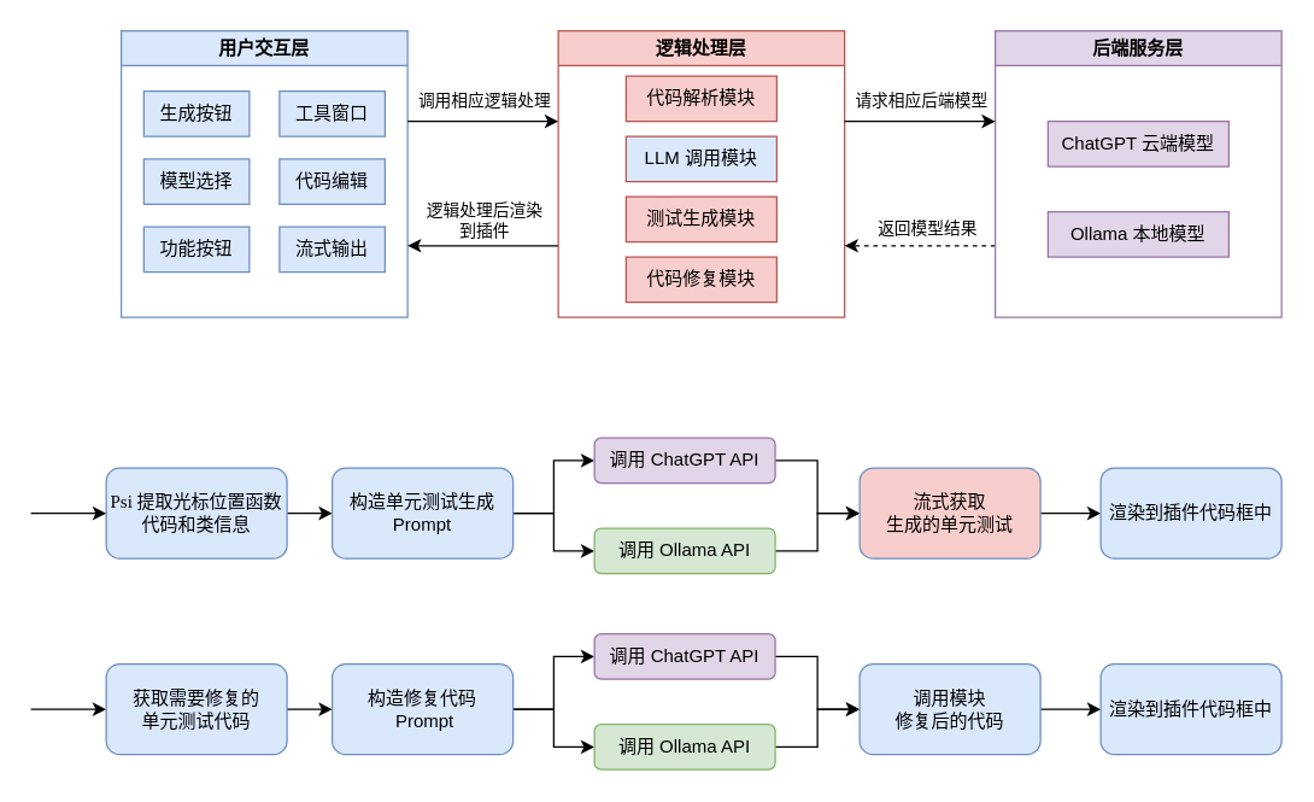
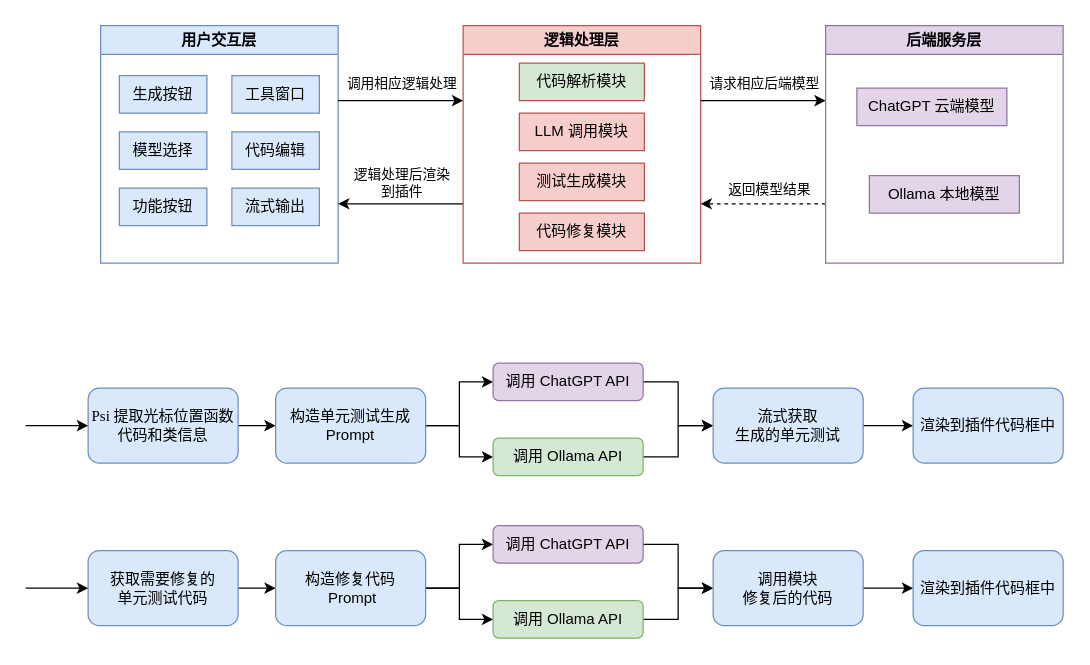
  <mxCell id="0" />
  <mxCell id="1" parent="0" />
  <mxCell id="2" value="" style="edgeStyle=orthogonalEdgeStyle;rounded=0;orthogonalLoop=1;jettySize=auto;html=1;" edge="1" parent="1" source="3" target="7"><mxGeometry relative="1" as="geometry" /></mxCell>
  <mxCell id="3" value="&lt;p class=&quot;MsoNormal&quot;&gt;&lt;span style=&quot;mso-spacerun:'yes';font-family:宋体;mso-bidi-font-family:'Times New Roman';&lt;br/&gt;font-size:10.5pt;mso-font-kerning:1.0pt;&quot;&gt;&lt;font face=&quot;宋体&quot;&gt;Psi 提取光标位置函数代码和类信息&lt;/font&gt;&lt;/span&gt;&lt;/p&gt;" style="rounded=1;whiteSpace=wrap;html=1;fillColor=#dae8fc;strokeColor=#6c8ebf;" vertex="1" parent="1"><mxGeometry x="70" y="310" width="120" height="60" as="geometry" /></mxCell>
  <mxCell id="4" value="" style="endArrow=classic;html=1;rounded=0;entryX=0;entryY=0.5;entryDx=0;entryDy=0;" edge="1" parent="1" target="3"><mxGeometry width="50" height="50" relative="1" as="geometry"><mxPoint x="20" y="340" as="sourcePoint" /><mxPoint x="80" y="340" as="targetPoint" /></mxGeometry></mxCell>
  <mxCell id="5" value="" style="edgeStyle=orthogonalEdgeStyle;rounded=0;orthogonalLoop=1;jettySize=auto;html=1;entryX=0;entryY=0.5;entryDx=0;entryDy=0;" edge="1" parent="1" source="7" target="9"><mxGeometry relative="1" as="geometry" /></mxCell>
  <mxCell id="6" style="edgeStyle=orthogonalEdgeStyle;rounded=0;orthogonalLoop=1;jettySize=auto;html=1;exitX=1;exitY=0.5;exitDx=0;exitDy=0;entryX=0;entryY=0.5;entryDx=0;entryDy=0;" edge="1" parent="1" source="7" target="11"><mxGeometry relative="1" as="geometry" /></mxCell>
  <mxCell id="7" value="构造单元测试生成Prompt" style="whiteSpace=wrap;html=1;rounded=1;fillColor=#dae8fc;strokeColor=#6c8ebf;" vertex="1" parent="1"><mxGeometry x="220" y="310" width="120" height="60" as="geometry" /></mxCell>
  <mxCell id="8" value="" style="edgeStyle=orthogonalEdgeStyle;rounded=0;orthogonalLoop=1;jettySize=auto;html=1;" edge="1" parent="1" source="9" target="13"><mxGeometry relative="1" as="geometry" /></mxCell>
  <mxCell id="9" value="调用 ChatGPT API" style="whiteSpace=wrap;html=1;rounded=1;fillColor=#e1d5e7;strokeColor=#9673a6;" vertex="1" parent="1"><mxGeometry x="394" y="290" width="120" height="30" as="geometry" /></mxCell>
  <mxCell id="10" style="edgeStyle=orthogonalEdgeStyle;rounded=0;orthogonalLoop=1;jettySize=auto;html=1;exitX=1;exitY=0.5;exitDx=0;exitDy=0;entryX=0;entryY=0.5;entryDx=0;entryDy=0;" edge="1" parent="1" source="11" target="13"><mxGeometry relative="1" as="geometry" /></mxCell>
  <mxCell id="11" value="调用 Ollama API" style="whiteSpace=wrap;html=1;rounded=1;fillColor=#d5e8d4;strokeColor=#82b366;" vertex="1" parent="1"><mxGeometry x="394" y="350" width="120" height="30" as="geometry" /></mxCell>
  <mxCell id="12" value="" style="edgeStyle=orthogonalEdgeStyle;rounded=0;orthogonalLoop=1;jettySize=auto;html=1;" edge="1" parent="1" source="13" target="26"><mxGeometry relative="1" as="geometry" /></mxCell>
- <mxCell id="13" value="&lt;div&gt;流式获取&lt;/div&gt;&lt;div&gt;生成的单元测试&lt;/div&gt;" style="rounded=1;whiteSpace=wrap;html=1;fillColor=#f8cecc;strokeColor=#6c8ebf;" vertex="1" parent="1"><mxGeometry x="570" y="310" width="120" height="60" as="geometry" /></mxCell>
+ <mxCell id="13" value="&lt;div&gt;流式获取&lt;/div&gt;&lt;div&gt;生成的单元测试&lt;/div&gt;" style="rounded=1;whiteSpace=wrap;html=1;fillColor=#dae8fc;strokeColor=#6c8ebf;" vertex="1" parent="1"><mxGeometry x="570" y="310" width="120" height="60" as="geometry" /></mxCell>
  <mxCell id="14" value="" style="edgeStyle=orthogonalEdgeStyle;rounded=0;orthogonalLoop=1;jettySize=auto;html=1;" edge="1" parent="1" source="15" target="19"><mxGeometry relative="1" as="geometry" /></mxCell>
  <mxCell id="15" value="&lt;div&gt;获取需要修复的&lt;/div&gt;&lt;div&gt;单元测试代码&lt;/div&gt;" style="rounded=1;whiteSpace=wrap;html=1;fillColor=#dae8fc;strokeColor=#6c8ebf;" vertex="1" parent="1"><mxGeometry x="70" y="440" width="120" height="60" as="geometry" /></mxCell>
  <mxCell id="16" value="" style="endArrow=classic;html=1;rounded=0;entryX=0;entryY=0.5;entryDx=0;entryDy=0;" edge="1" parent="1" target="15"><mxGeometry width="50" height="50" relative="1" as="geometry"><mxPoint x="20" y="470" as="sourcePoint" /><mxPoint x="80" y="470" as="targetPoint" /></mxGeometry></mxCell>
  <mxCell id="17" value="" style="edgeStyle=orthogonalEdgeStyle;rounded=0;orthogonalLoop=1;jettySize=auto;html=1;entryX=0;entryY=0.5;entryDx=0;entryDy=0;" edge="1" parent="1" source="19" target="21"><mxGeometry relative="1" as="geometry" /></mxCell>
  <mxCell id="18" style="edgeStyle=orthogonalEdgeStyle;rounded=0;orthogonalLoop=1;jettySize=auto;html=1;exitX=1;exitY=0.5;exitDx=0;exitDy=0;entryX=0;entryY=0.5;entryDx=0;entryDy=0;" edge="1" parent="1" source="19" target="23"><mxGeometry relative="1" as="geometry" /></mxCell>
  <mxCell id="19" value="&lt;div&gt;构造修复代码&lt;/div&gt;&lt;div&gt;&amp;nbsp;Prompt&lt;/div&gt;" style="whiteSpace=wrap;html=1;rounded=1;fillColor=#dae8fc;strokeColor=#6c8ebf;" vertex="1" parent="1"><mxGeometry x="220" y="440" width="120" height="60" as="geometry" /></mxCell>
  <mxCell id="20" value="" style="edgeStyle=orthogonalEdgeStyle;rounded=0;orthogonalLoop=1;jettySize=auto;html=1;" edge="1" parent="1" source="21" target="25"><mxGeometry relative="1" as="geometry" /></mxCell>
  <mxCell id="21" value="调用 ChatGPT API" style="whiteSpace=wrap;html=1;rounded=1;fillColor=#e1d5e7;strokeColor=#9673a6;" vertex="1" parent="1"><mxGeometry x="394" y="420" width="120" height="30" as="geometry" /></mxCell>
  <mxCell id="22" style="edgeStyle=orthogonalEdgeStyle;rounded=0;orthogonalLoop=1;jettySize=auto;html=1;exitX=1;exitY=0.5;exitDx=0;exitDy=0;entryX=0;entryY=0.5;entryDx=0;entryDy=0;" edge="1" parent="1" source="23" target="25"><mxGeometry relative="1" as="geometry" /></mxCell>
  <mxCell id="23" value="调用 Ollama API" style="whiteSpace=wrap;html=1;rounded=1;fillColor=#d5e8d4;strokeColor=#82b366;" vertex="1" parent="1"><mxGeometry x="394" y="480" width="120" height="30" as="geometry" /></mxCell>
  <mxCell id="24" style="edgeStyle=orthogonalEdgeStyle;rounded=0;orthogonalLoop=1;jettySize=auto;html=1;exitX=1;exitY=0.5;exitDx=0;exitDy=0;" edge="1" parent="1" source="25" target="27"><mxGeometry relative="1" as="geometry" /></mxCell>
  <mxCell id="25" value="&lt;div&gt;调用模块&lt;/div&gt;&lt;div&gt;修复后的代码&lt;/div&gt;" style="rounded=1;whiteSpace=wrap;html=1;fillColor=#dae8fc;strokeColor=#6c8ebf;" vertex="1" parent="1"><mxGeometry x="570" y="440" width="120" height="60" as="geometry" /></mxCell>
  <mxCell id="26" value="渲染到插件代码框中" style="whiteSpace=wrap;html=1;rounded=1;fillColor=#dae8fc;strokeColor=#6c8ebf;" vertex="1" parent="1"><mxGeometry x="730" y="310" width="120" height="60" as="geometry" /></mxCell>
  <mxCell id="27" value="渲染到插件代码框中" style="whiteSpace=wrap;html=1;rounded=1;fillColor=#dae8fc;strokeColor=#6c8ebf;" vertex="1" parent="1"><mxGeometry x="730" y="440" width="120" height="60" as="geometry" /></mxCell>
  <mxCell id="28" value="&lt;div&gt;用户交互层&lt;/div&gt;" style="swimlane;whiteSpace=wrap;html=1;startSize=23;fillColor=#dae8fc;strokeColor=#6c8ebf;swimlaneFillColor=none;" vertex="1" parent="1"><mxGeometry x="80" y="20" width="190" height="190" as="geometry"><mxRectangle x="-170" y="80" width="100" height="30" as="alternateBounds" /></mxGeometry></mxCell>
  <mxCell id="29" value="生成按钮" style="rounded=0;whiteSpace=wrap;html=1;fillColor=#dae8fc;strokeColor=#6c8ebf;" vertex="1" parent="28"><mxGeometry x="15" y="40" width="70" height="30" as="geometry" /></mxCell>
  <mxCell id="30" value="工具窗口" style="rounded=0;whiteSpace=wrap;html=1;fillColor=#dae8fc;strokeColor=#6c8ebf;" vertex="1" parent="28"><mxGeometry x="105" y="40" width="70" height="30" as="geometry" /></mxCell>
  <mxCell id="31" value="模型选择" style="rounded=0;whiteSpace=wrap;html=1;fillColor=#dae8fc;strokeColor=#6c8ebf;" vertex="1" parent="28"><mxGeometry x="15" y="85" width="70" height="30" as="geometry" /></mxCell>
  <mxCell id="32" value="代码编辑" style="rounded=0;whiteSpace=wrap;html=1;fillColor=#dae8fc;strokeColor=#6c8ebf;" vertex="1" parent="28"><mxGeometry x="105" y="85" width="70" height="30" as="geometry" /></mxCell>
  <mxCell id="33" value="功能按钮" style="rounded=0;whiteSpace=wrap;html=1;fillColor=#dae8fc;strokeColor=#6c8ebf;" vertex="1" parent="28"><mxGeometry x="15" y="130" width="70" height="30" as="geometry" /></mxCell>
  <mxCell id="34" value="流式输出" style="rounded=0;whiteSpace=wrap;html=1;fillColor=#dae8fc;strokeColor=#6c8ebf;" vertex="1" parent="28"><mxGeometry x="105" y="130" width="70" height="30" as="geometry" /></mxCell>
  <mxCell id="35" style="edgeStyle=orthogonalEdgeStyle;rounded=0;orthogonalLoop=1;jettySize=auto;html=1;exitX=0;exitY=0.75;exitDx=0;exitDy=0;entryX=1;entryY=0.75;entryDx=0;entryDy=0;" edge="1" parent="1" source="37" target="28"><mxGeometry relative="1" as="geometry" /></mxCell>
  <mxCell id="36" value="&lt;div&gt;逻辑处理后渲染&lt;/div&gt;&lt;div&gt;到插件&lt;/div&gt;" style="edgeLabel;html=1;align=center;verticalAlign=middle;resizable=0;points=[];" vertex="1" connectable="0" parent="35"><mxGeometry x="-0.18" y="1" relative="1" as="geometry"><mxPoint x="-9" y="-18" as="offset" /></mxGeometry></mxCell>
  <mxCell id="37" value="&lt;div&gt;逻辑处理层&lt;/div&gt;" style="swimlane;whiteSpace=wrap;html=1;startSize=23;fillColor=#f8cecc;strokeColor=#b85450;" vertex="1" parent="1"><mxGeometry x="370" y="20" width="190" height="190" as="geometry"><mxRectangle x="-170" y="80" width="100" height="30" as="alternateBounds" /></mxGeometry></mxCell>
- <mxCell id="38" value="代码解析模块" style="rounded=0;whiteSpace=wrap;html=1;fillColor=#f8cecc;strokeColor=#b85450;" vertex="1" parent="37"><mxGeometry x="45" y="30" width="100" height="30" as="geometry" /></mxCell>
- <mxCell id="39" value="LLM 调用模块" style="rounded=0;whiteSpace=wrap;html=1;fillColor=#dae8fc;strokeColor=#b85450;" vertex="1" parent="37"><mxGeometry x="45" y="70" width="100" height="30" as="geometry" /></mxCell>
+ <mxCell id="38" value="代码解析模块" style="rounded=0;whiteSpace=wrap;html=1;fillColor=#d5e8d4;strokeColor=#b85450;" vertex="1" parent="37"><mxGeometry x="45" y="30" width="100" height="30" as="geometry" /></mxCell>
+ <mxCell id="39" value="LLM 调用模块" style="rounded=0;whiteSpace=wrap;html=1;fillColor=#f8cecc;strokeColor=#b85450;" vertex="1" parent="37"><mxGeometry x="45" y="70" width="100" height="30" as="geometry" /></mxCell>
  <mxCell id="40" value="测试生成模块" style="rounded=0;whiteSpace=wrap;html=1;fillColor=#f8cecc;strokeColor=#b85450;" vertex="1" parent="37"><mxGeometry x="45" y="110" width="100" height="30" as="geometry" /></mxCell>
  <mxCell id="41" value="代码修复模块" style="rounded=0;whiteSpace=wrap;html=1;fillColor=#f8cecc;strokeColor=#b85450;" vertex="1" parent="37"><mxGeometry x="45" y="150" width="100" height="30" as="geometry" /></mxCell>
  <mxCell id="42" style="edgeStyle=orthogonalEdgeStyle;rounded=0;orthogonalLoop=1;jettySize=auto;html=1;exitX=0;exitY=0.75;exitDx=0;exitDy=0;entryX=1;entryY=0.75;entryDx=0;entryDy=0;dashed=1;" edge="1" parent="1" source="44" target="37"><mxGeometry relative="1" as="geometry" /></mxCell>
  <mxCell id="43" value="返回模型结果" style="edgeLabel;html=1;align=center;verticalAlign=middle;resizable=0;points=[];" vertex="1" connectable="0" parent="42"><mxGeometry x="-0.08" relative="1" as="geometry"><mxPoint y="-12" as="offset" /></mxGeometry></mxCell>
  <mxCell id="44" value="&lt;div&gt;后端服务层&lt;/div&gt;" style="swimlane;whiteSpace=wrap;html=1;startSize=23;fillColor=#e1d5e7;strokeColor=#9673a6;" vertex="1" parent="1"><mxGeometry x="660" y="20" width="190" height="190" as="geometry"><mxRectangle x="-170" y="80" width="100" height="30" as="alternateBounds" /></mxGeometry></mxCell>
- <mxCell id="45" value="ChatGPT 云端模型" style="rounded=0;whiteSpace=wrap;html=1;fillColor=#e1d5e7;strokeColor=#9673a6;" vertex="1" parent="44"><mxGeometry x="35" y="60" width="120" height="30" as="geometry" /></mxCell>
+ <mxCell id="45" value="ChatGPT 云端模型" style="rounded=0;whiteSpace=wrap;html=1;fillColor=#e1d5e7;strokeColor=#9673a6;" vertex="1" parent="44"><mxGeometry x="25" y="50" width="120" height="30" as="geometry" /></mxCell>
  <mxCell id="46" value="Ollama 本地模型" style="rounded=0;whiteSpace=wrap;html=1;fillColor=#e1d5e7;strokeColor=#9673a6;" vertex="1" parent="44"><mxGeometry x="35" y="120" width="120" height="30" as="geometry" /></mxCell>
  <mxCell id="47" value="" style="endArrow=classic;html=1;rounded=0;" edge="1" parent="1"><mxGeometry width="50" height="50" relative="1" as="geometry"><mxPoint x="270" y="80" as="sourcePoint" /><mxPoint x="370" y="80" as="targetPoint" /></mxGeometry></mxCell>
  <mxCell id="48" value="&lt;div&gt;调用相应逻辑处理&lt;/div&gt;" style="edgeLabel;html=1;align=center;verticalAlign=middle;resizable=0;points=[];" vertex="1" connectable="0" parent="47"><mxGeometry x="0.04" y="2" relative="1" as="geometry"><mxPoint x="-2" y="-13" as="offset" /></mxGeometry></mxCell>
  <mxCell id="49" value="" style="endArrow=classic;html=1;rounded=0;" edge="1" parent="1"><mxGeometry width="50" height="50" relative="1" as="geometry"><mxPoint x="560" y="80" as="sourcePoint" /><mxPoint x="660" y="80" as="targetPoint" /></mxGeometry></mxCell>
  <mxCell id="50" value="请求相应后端模型" style="edgeLabel;html=1;align=center;verticalAlign=middle;resizable=0;points=[];" vertex="1" connectable="0" parent="49"><mxGeometry x="-0.24" y="-1" relative="1" as="geometry"><mxPoint x="12" y="-16" as="offset" /></mxGeometry></mxCell>
